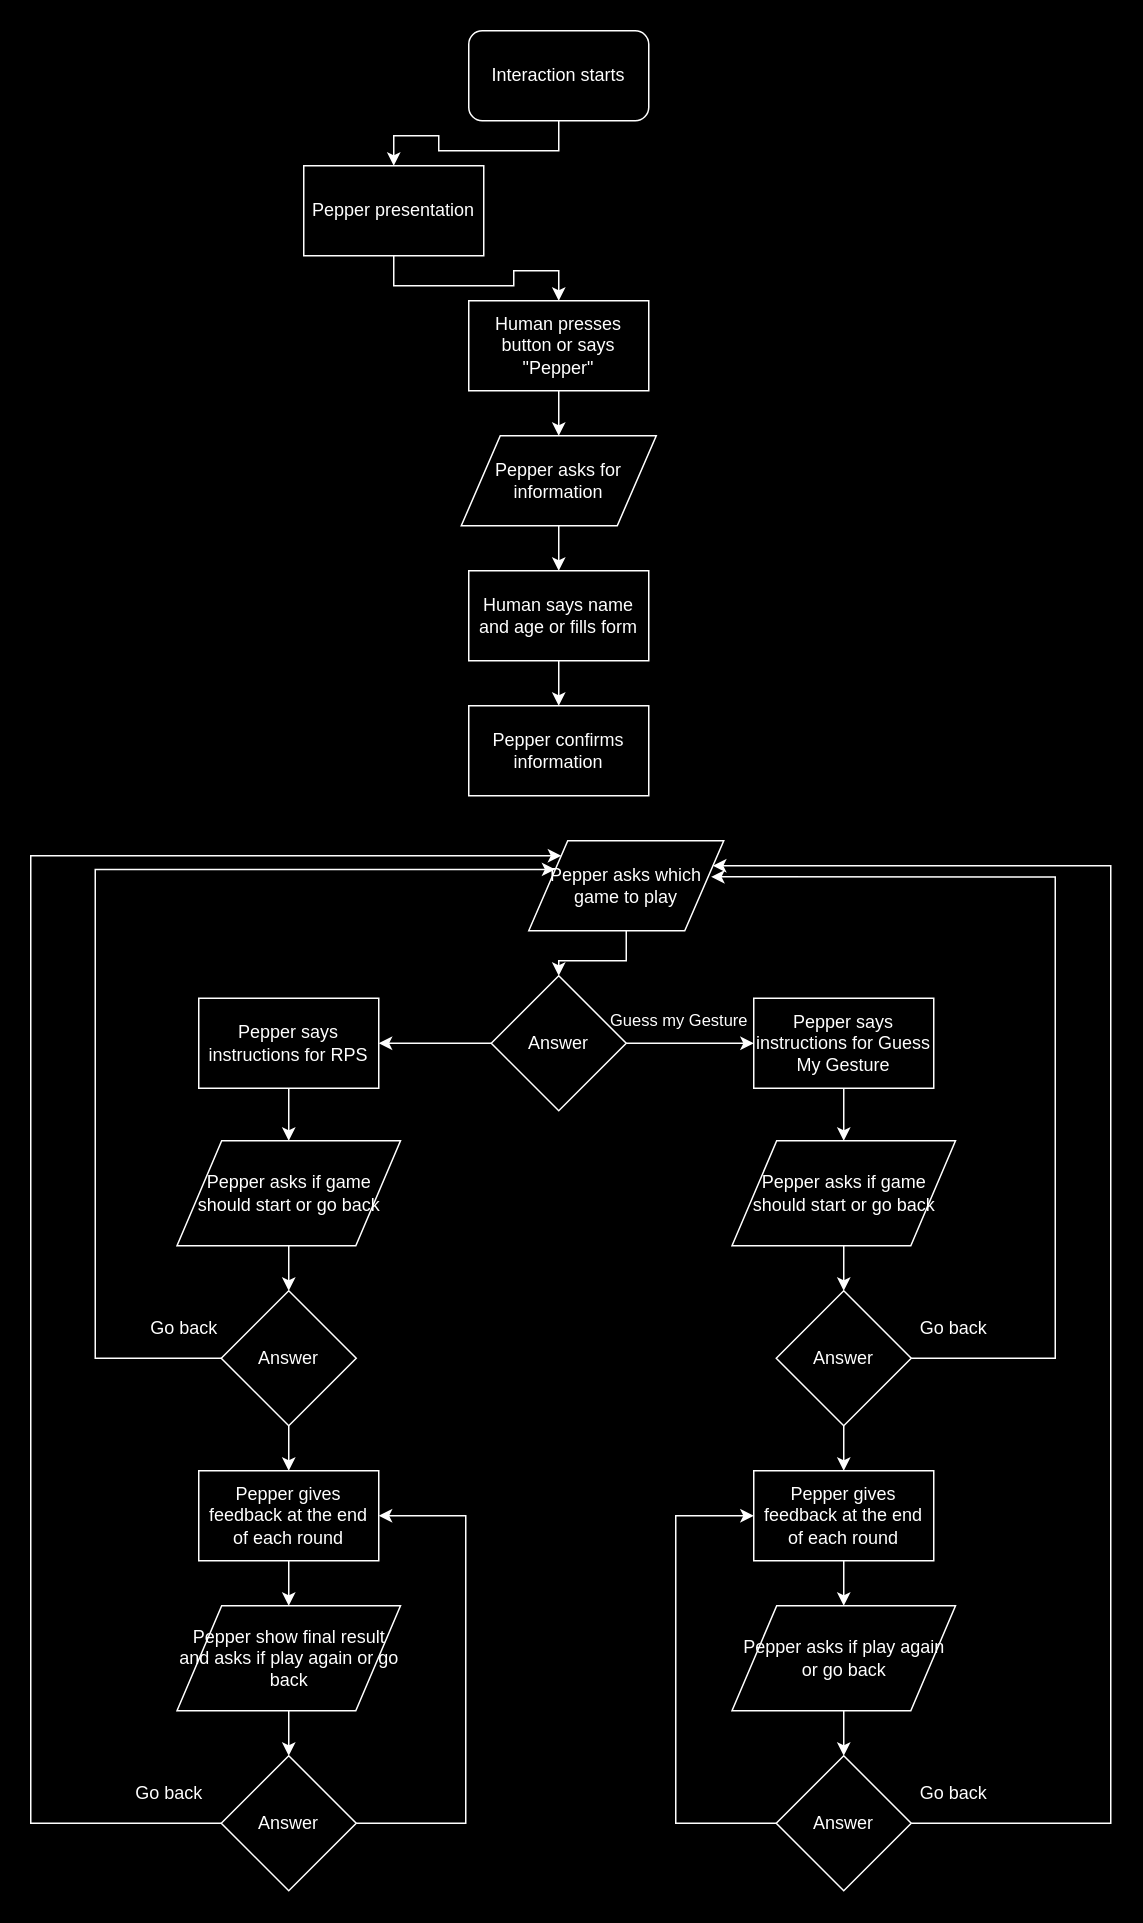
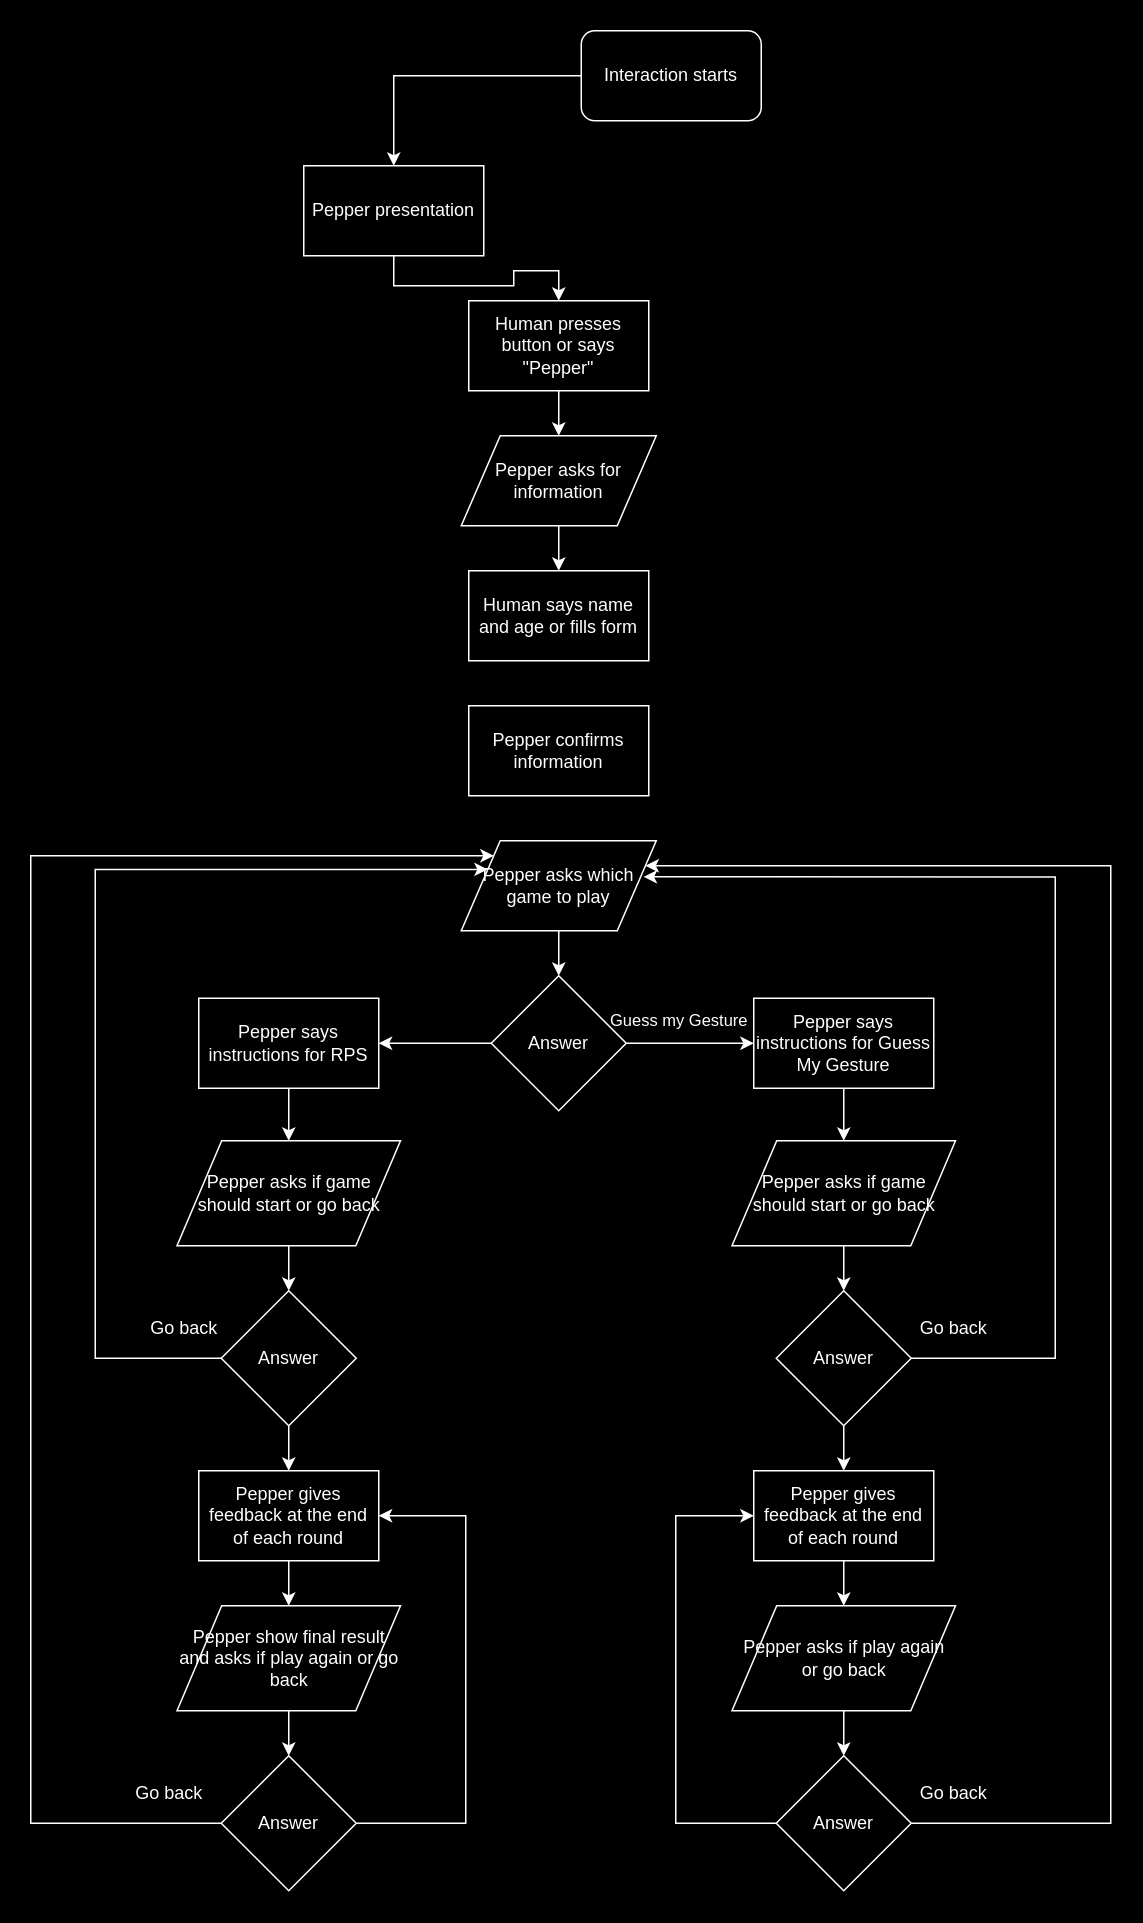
  <mxCell id="0" />
  <mxCell id="1" parent="0" />
  <mxCell id="2" style="edgeStyle=orthogonalEdgeStyle;rounded=0;orthogonalLoop=1;jettySize=auto;html=1;strokeColor=#FFFFFF;" edge="1" parent="1" source="3" target="5"><mxGeometry relative="1" as="geometry" /></mxCell>
- <mxCell id="3" value="&lt;font color=&quot;#ffffff&quot;&gt;Interaction starts&lt;br&gt;&lt;/font&gt;" style="rounded=1;whiteSpace=wrap;html=1;fillColor=#000000;strokeColor=#FFFFFF;" vertex="1" parent="1"><mxGeometry x="312" y="20" width="120" height="60" as="geometry" /></mxCell>
+ <mxCell id="3" value="&lt;font color=&quot;#ffffff&quot;&gt;Interaction starts&lt;br&gt;&lt;/font&gt;" style="rounded=1;whiteSpace=wrap;html=1;fillColor=#000000;strokeColor=#FFFFFF;" vertex="1" parent="1"><mxGeometry x="387" y="20" width="120" height="60" as="geometry" /></mxCell>
  <mxCell id="4" style="edgeStyle=orthogonalEdgeStyle;rounded=0;orthogonalLoop=1;jettySize=auto;html=1;strokeColor=#FFFFFF;" edge="1" parent="1" source="5" target="7"><mxGeometry relative="1" as="geometry" /></mxCell>
  <mxCell id="5" value="&lt;font color=&quot;#ffffff&quot;&gt;Pepper presentation&lt;br&gt;&lt;/font&gt;" style="rounded=0;whiteSpace=wrap;html=1;fillColor=#000000;strokeColor=#FFFFFF;" vertex="1" parent="1"><mxGeometry x="202" y="110" width="120" height="60" as="geometry" /></mxCell>
  <mxCell id="6" style="edgeStyle=orthogonalEdgeStyle;rounded=0;orthogonalLoop=1;jettySize=auto;html=1;entryX=0.5;entryY=0;entryDx=0;entryDy=0;strokeColor=#FFFFFF;" edge="1" parent="1" source="7" target="12"><mxGeometry relative="1" as="geometry" /></mxCell>
  <mxCell id="7" value="&lt;font color=&quot;#ffffff&quot;&gt;Human presses button or says &quot;Pepper&quot;&lt;br&gt;&lt;/font&gt;" style="rounded=0;whiteSpace=wrap;html=1;fillColor=#000000;strokeColor=#FFFFFF;" vertex="1" parent="1"><mxGeometry x="312" y="200" width="120" height="60" as="geometry" /></mxCell>
- <mxCell id="8" style="edgeStyle=orthogonalEdgeStyle;rounded=0;orthogonalLoop=1;jettySize=auto;html=1;entryX=0.5;entryY=0;entryDx=0;entryDy=0;strokeColor=#FFFFFF;" edge="1" parent="1" source="9" target="10"><mxGeometry relative="1" as="geometry" /></mxCell>
  <mxCell id="9" value="&lt;font color=&quot;#ffffff&quot;&gt;Human says name and age or fills form&lt;br&gt;&lt;/font&gt;" style="rounded=0;whiteSpace=wrap;html=1;fillColor=#000000;strokeColor=#FFFFFF;" vertex="1" parent="1"><mxGeometry x="312" y="380" width="120" height="60" as="geometry" /></mxCell>
  <mxCell id="10" value="&lt;font color=&quot;#ffffff&quot;&gt;Pepper confirms information&lt;br&gt;&lt;/font&gt;" style="rounded=0;whiteSpace=wrap;html=1;fillColor=#000000;strokeColor=#FFFFFF;" vertex="1" parent="1"><mxGeometry x="312" y="470" width="120" height="60" as="geometry" /></mxCell>
  <mxCell id="11" style="edgeStyle=orthogonalEdgeStyle;rounded=0;orthogonalLoop=1;jettySize=auto;html=1;entryX=0.5;entryY=0;entryDx=0;entryDy=0;strokeColor=#FFFFFF;" edge="1" parent="1" source="12" target="9"><mxGeometry relative="1" as="geometry" /></mxCell>
  <mxCell id="12" value="&lt;font color=&quot;#ffffff&quot;&gt;Pepper asks for information&lt;/font&gt;" style="shape=parallelogram;perimeter=parallelogramPerimeter;whiteSpace=wrap;html=1;dashed=0;fillColor=#000000;strokeColor=#FFFFFF;" vertex="1" parent="1"><mxGeometry x="307" y="290" width="130" height="60" as="geometry" /></mxCell>
  <mxCell id="13" style="edgeStyle=orthogonalEdgeStyle;rounded=0;orthogonalLoop=1;jettySize=auto;html=1;entryX=0.5;entryY=0;entryDx=0;entryDy=0;strokeColor=#FFFFFF;" edge="1" parent="1" source="14" target="17"><mxGeometry relative="1" as="geometry" /></mxCell>
- <mxCell id="14" value="&lt;font color=&quot;#ffffff&quot;&gt;Pepper asks which game to play&lt;br&gt;&lt;/font&gt;" style="shape=parallelogram;perimeter=parallelogramPerimeter;whiteSpace=wrap;html=1;dashed=0;fillColor=#000000;strokeColor=#FFFFFF;" vertex="1" parent="1"><mxGeometry x="352" y="560" width="130" height="60" as="geometry" /></mxCell>
+ <mxCell id="14" value="&lt;font color=&quot;#ffffff&quot;&gt;Pepper asks which game to play&lt;br&gt;&lt;/font&gt;" style="shape=parallelogram;perimeter=parallelogramPerimeter;whiteSpace=wrap;html=1;dashed=0;fillColor=#000000;strokeColor=#FFFFFF;" vertex="1" parent="1"><mxGeometry x="307" y="560" width="130" height="60" as="geometry" /></mxCell>
  <mxCell id="15" value="" style="edgeStyle=orthogonalEdgeStyle;rounded=0;orthogonalLoop=1;jettySize=auto;html=1;strokeColor=#FFFFFF;" edge="1" parent="1" source="17" target="19"><mxGeometry relative="1" as="geometry" /></mxCell>
  <mxCell id="16" value="" style="edgeStyle=orthogonalEdgeStyle;rounded=0;orthogonalLoop=1;jettySize=auto;html=1;strokeColor=#FFFFFF;" edge="1" parent="1" source="17" target="21"><mxGeometry relative="1" as="geometry" /></mxCell>
  <mxCell id="17" value="&lt;font color=&quot;#ffffff&quot;&gt;Answer&lt;/font&gt;" style="shape=rhombus;html=1;dashed=0;whiteSpace=wrap;perimeter=rhombusPerimeter;fillColor=#000000;strokeColor=#FFFFFF;" vertex="1" parent="1"><mxGeometry x="327" y="650" width="90" height="90" as="geometry" /></mxCell>
  <mxCell id="18" style="edgeStyle=orthogonalEdgeStyle;rounded=0;orthogonalLoop=1;jettySize=auto;html=1;entryX=0.5;entryY=0;entryDx=0;entryDy=0;strokeColor=#FFFFFF;" edge="1" parent="1" source="19" target="26"><mxGeometry relative="1" as="geometry" /></mxCell>
  <mxCell id="19" value="&lt;font color=&quot;#ffffff&quot;&gt;Pepper says instructions for Guess My Gesture&lt;br&gt;&lt;/font&gt;" style="whiteSpace=wrap;html=1;fillColor=#000000;strokeColor=#FFFFFF;dashed=0;" vertex="1" parent="1"><mxGeometry x="502" y="665" width="120" height="60" as="geometry" /></mxCell>
  <mxCell id="20" style="edgeStyle=orthogonalEdgeStyle;rounded=0;orthogonalLoop=1;jettySize=auto;html=1;entryX=0.5;entryY=0;entryDx=0;entryDy=0;strokeColor=#FFFFFF;" edge="1" parent="1" source="21" target="24"><mxGeometry relative="1" as="geometry" /></mxCell>
  <mxCell id="21" value="&lt;font color=&quot;#ffffff&quot;&gt;Pepper says instructions for RPS&lt;br&gt;&lt;/font&gt;" style="whiteSpace=wrap;html=1;fillColor=#000000;strokeColor=#FFFFFF;dashed=0;" vertex="1" parent="1"><mxGeometry x="132" y="665" width="120" height="60" as="geometry" /></mxCell>
  <mxCell id="22" value="&lt;font style=&quot;font-size: 11px;&quot; color=&quot;#ffffff&quot;&gt;Guess my Gesture&lt;/font&gt;" style="text;html=1;align=center;verticalAlign=middle;resizable=0;points=[];autosize=1;strokeColor=none;fillColor=none;" vertex="1" parent="1"><mxGeometry x="392" y="665" width="120" height="30" as="geometry" /></mxCell>
  <mxCell id="23" style="edgeStyle=orthogonalEdgeStyle;rounded=0;orthogonalLoop=1;jettySize=auto;html=1;strokeColor=#FFFFFF;" edge="1" parent="1" source="24" target="29"><mxGeometry relative="1" as="geometry" /></mxCell>
  <mxCell id="24" value="&lt;font color=&quot;#ffffff&quot;&gt;Pepper asks if game should start or go back&lt;br&gt;&lt;/font&gt;" style="shape=parallelogram;perimeter=parallelogramPerimeter;whiteSpace=wrap;html=1;dashed=0;fillColor=#000000;strokeColor=#FFFFFF;" vertex="1" parent="1"><mxGeometry x="117.5" y="760" width="149" height="70" as="geometry" /></mxCell>
  <mxCell id="25" style="edgeStyle=orthogonalEdgeStyle;rounded=0;orthogonalLoop=1;jettySize=auto;html=1;entryX=0.5;entryY=0;entryDx=0;entryDy=0;strokeColor=#FFFFFF;" edge="1" parent="1" source="26" target="31"><mxGeometry relative="1" as="geometry" /></mxCell>
  <mxCell id="26" value="&lt;font color=&quot;#ffffff&quot;&gt;Pepper asks if game should start or go back&lt;br&gt;&lt;/font&gt;" style="shape=parallelogram;perimeter=parallelogramPerimeter;whiteSpace=wrap;html=1;dashed=0;fillColor=#000000;strokeColor=#FFFFFF;" vertex="1" parent="1"><mxGeometry x="487.5" y="760" width="149" height="70" as="geometry" /></mxCell>
  <mxCell id="27" style="edgeStyle=orthogonalEdgeStyle;rounded=0;orthogonalLoop=1;jettySize=auto;html=1;entryX=0;entryY=0.25;entryDx=0;entryDy=0;strokeColor=#FFFFFF;" edge="1" parent="1" source="29" target="14"><mxGeometry relative="1" as="geometry"><Array as="points"><mxPoint x="63" y="905" /><mxPoint x="63" y="579" /></Array></mxGeometry></mxCell>
  <mxCell id="28" style="edgeStyle=orthogonalEdgeStyle;rounded=0;orthogonalLoop=1;jettySize=auto;html=1;entryX=0.5;entryY=0;entryDx=0;entryDy=0;strokeColor=#FFFFFF;" edge="1" parent="1" source="29" target="34"><mxGeometry relative="1" as="geometry" /></mxCell>
  <mxCell id="29" value="&lt;font color=&quot;#ffffff&quot;&gt;Answer&lt;/font&gt;" style="shape=rhombus;html=1;dashed=0;whiteSpace=wrap;perimeter=rhombusPerimeter;fillColor=#000000;strokeColor=#FFFFFF;" vertex="1" parent="1"><mxGeometry x="147" y="860" width="90" height="90" as="geometry" /></mxCell>
  <mxCell id="30" style="edgeStyle=orthogonalEdgeStyle;rounded=0;orthogonalLoop=1;jettySize=auto;html=1;strokeColor=#FFFFFF;" edge="1" parent="1" source="31" target="38"><mxGeometry relative="1" as="geometry" /></mxCell>
  <mxCell id="31" value="&lt;font color=&quot;#ffffff&quot;&gt;Answer&lt;/font&gt;" style="shape=rhombus;html=1;dashed=0;whiteSpace=wrap;perimeter=rhombusPerimeter;fillColor=#000000;strokeColor=#FFFFFF;" vertex="1" parent="1"><mxGeometry x="517" y="860" width="90" height="90" as="geometry" /></mxCell>
  <mxCell id="32" style="edgeStyle=orthogonalEdgeStyle;rounded=0;orthogonalLoop=1;jettySize=auto;html=1;entryX=0.935;entryY=0.401;entryDx=0;entryDy=0;entryPerimeter=0;strokeColor=#FFFFFF;" edge="1" parent="1" source="31" target="14"><mxGeometry relative="1" as="geometry"><Array as="points"><mxPoint x="703" y="905" /><mxPoint x="703" y="584" /></Array></mxGeometry></mxCell>
  <mxCell id="33" value="" style="edgeStyle=orthogonalEdgeStyle;rounded=0;orthogonalLoop=1;jettySize=auto;html=1;strokeColor=#FFFFFF;" edge="1" parent="1" source="34" target="36"><mxGeometry relative="1" as="geometry" /></mxCell>
  <mxCell id="34" value="&lt;font color=&quot;#ffffff&quot;&gt;Pepper gives feedback at the end of each round&lt;/font&gt;" style="whiteSpace=wrap;html=1;fillColor=#000000;strokeColor=#FFFFFF;dashed=0;" vertex="1" parent="1"><mxGeometry x="132" y="980" width="120" height="60" as="geometry" /></mxCell>
  <mxCell id="35" style="edgeStyle=orthogonalEdgeStyle;rounded=0;orthogonalLoop=1;jettySize=auto;html=1;entryX=0.5;entryY=0;entryDx=0;entryDy=0;strokeColor=#FFFFFF;" edge="1" parent="1" source="36" target="43"><mxGeometry relative="1" as="geometry" /></mxCell>
  <mxCell id="36" value="&lt;font color=&quot;#ffffff&quot;&gt;Pepper show final result and asks if play again or go back&lt;br&gt;&lt;/font&gt;" style="shape=parallelogram;perimeter=parallelogramPerimeter;whiteSpace=wrap;html=1;dashed=0;fillColor=#000000;strokeColor=#FFFFFF;" vertex="1" parent="1"><mxGeometry x="117.5" y="1070" width="149" height="70" as="geometry" /></mxCell>
  <mxCell id="37" value="" style="edgeStyle=orthogonalEdgeStyle;rounded=0;orthogonalLoop=1;jettySize=auto;html=1;strokeColor=#FFFFFF;" edge="1" parent="1" source="38" target="40"><mxGeometry relative="1" as="geometry" /></mxCell>
  <mxCell id="38" value="&lt;font color=&quot;#ffffff&quot;&gt;Pepper gives feedback at the end of each round&lt;/font&gt;" style="whiteSpace=wrap;html=1;fillColor=#000000;strokeColor=#FFFFFF;dashed=0;" vertex="1" parent="1"><mxGeometry x="502" y="980" width="120" height="60" as="geometry" /></mxCell>
  <mxCell id="39" style="edgeStyle=orthogonalEdgeStyle;rounded=0;orthogonalLoop=1;jettySize=auto;html=1;entryX=0.5;entryY=0;entryDx=0;entryDy=0;strokeColor=#FFFFFF;" edge="1" parent="1" source="40" target="46"><mxGeometry relative="1" as="geometry" /></mxCell>
  <mxCell id="40" value="&lt;font color=&quot;#ffffff&quot;&gt;Pepper asks if play again or go back&lt;br&gt;&lt;/font&gt;" style="shape=parallelogram;perimeter=parallelogramPerimeter;whiteSpace=wrap;html=1;dashed=0;fillColor=#000000;strokeColor=#FFFFFF;" vertex="1" parent="1"><mxGeometry x="487.5" y="1070" width="149" height="70" as="geometry" /></mxCell>
  <mxCell id="41" style="edgeStyle=orthogonalEdgeStyle;rounded=0;orthogonalLoop=1;jettySize=auto;html=1;entryX=1;entryY=0.5;entryDx=0;entryDy=0;strokeColor=#FFFFFF;" edge="1" parent="1" source="43" target="34"><mxGeometry relative="1" as="geometry"><Array as="points"><mxPoint x="310" y="1215" /><mxPoint x="310" y="1010" /></Array></mxGeometry></mxCell>
  <mxCell id="42" style="edgeStyle=orthogonalEdgeStyle;rounded=0;orthogonalLoop=1;jettySize=auto;html=1;entryX=0;entryY=0;entryDx=0;entryDy=0;strokeColor=#FFFFFF;" edge="1" parent="1" source="43" target="14"><mxGeometry relative="1" as="geometry"><Array as="points"><mxPoint x="20" y="1215" /><mxPoint x="20" y="570" /></Array></mxGeometry></mxCell>
  <mxCell id="43" value="&lt;font color=&quot;#ffffff&quot;&gt;Answer&lt;/font&gt;" style="shape=rhombus;html=1;dashed=0;whiteSpace=wrap;perimeter=rhombusPerimeter;fillColor=#000000;strokeColor=#FFFFFF;" vertex="1" parent="1"><mxGeometry x="147" y="1170" width="90" height="90" as="geometry" /></mxCell>
  <mxCell id="44" style="edgeStyle=orthogonalEdgeStyle;rounded=0;orthogonalLoop=1;jettySize=auto;html=1;entryX=1;entryY=0.25;entryDx=0;entryDy=0;strokeColor=#FFFFFF;" edge="1" parent="1" source="46" target="14"><mxGeometry relative="1" as="geometry"><Array as="points"><mxPoint x="740" y="1215" /><mxPoint x="740" y="577" /></Array></mxGeometry></mxCell>
  <mxCell id="45" style="edgeStyle=orthogonalEdgeStyle;rounded=0;orthogonalLoop=1;jettySize=auto;html=1;entryX=0;entryY=0.5;entryDx=0;entryDy=0;strokeColor=#FFFFFF;" edge="1" parent="1" source="46" target="38"><mxGeometry relative="1" as="geometry"><Array as="points"><mxPoint x="450" y="1215" /><mxPoint x="450" y="1010" /></Array></mxGeometry></mxCell>
  <mxCell id="46" value="&lt;font color=&quot;#ffffff&quot;&gt;Answer&lt;/font&gt;" style="shape=rhombus;html=1;dashed=0;whiteSpace=wrap;perimeter=rhombusPerimeter;fillColor=#000000;strokeColor=#FFFFFF;" vertex="1" parent="1"><mxGeometry x="517" y="1170" width="90" height="90" as="geometry" /></mxCell>
  <mxCell id="47" value="&lt;font color=&quot;#ffffff&quot;&gt;Go back&lt;br&gt;&lt;/font&gt;" style="text;html=1;align=center;verticalAlign=middle;resizable=0;points=[];autosize=1;strokeColor=none;fillColor=none;" vertex="1" parent="1"><mxGeometry x="87" y="870" width="70" height="30" as="geometry" /></mxCell>
  <mxCell id="48" value="&lt;font color=&quot;#ffffff&quot;&gt;Go back&lt;br&gt;&lt;/font&gt;" style="text;html=1;align=center;verticalAlign=middle;resizable=0;points=[];autosize=1;strokeColor=none;fillColor=none;" vertex="1" parent="1"><mxGeometry x="600" y="870" width="70" height="30" as="geometry" /></mxCell>
  <mxCell id="49" value="&lt;font color=&quot;#ffffff&quot;&gt;Go back&lt;br&gt;&lt;/font&gt;" style="text;html=1;align=center;verticalAlign=middle;resizable=0;points=[];autosize=1;strokeColor=none;fillColor=none;" vertex="1" parent="1"><mxGeometry x="77" y="1180" width="70" height="30" as="geometry" /></mxCell>
  <mxCell id="50" value="&lt;font color=&quot;#ffffff&quot;&gt;Go back&lt;br&gt;&lt;/font&gt;" style="text;html=1;align=center;verticalAlign=middle;resizable=0;points=[];autosize=1;strokeColor=none;fillColor=none;" vertex="1" parent="1"><mxGeometry x="600" y="1180" width="70" height="30" as="geometry" /></mxCell>
